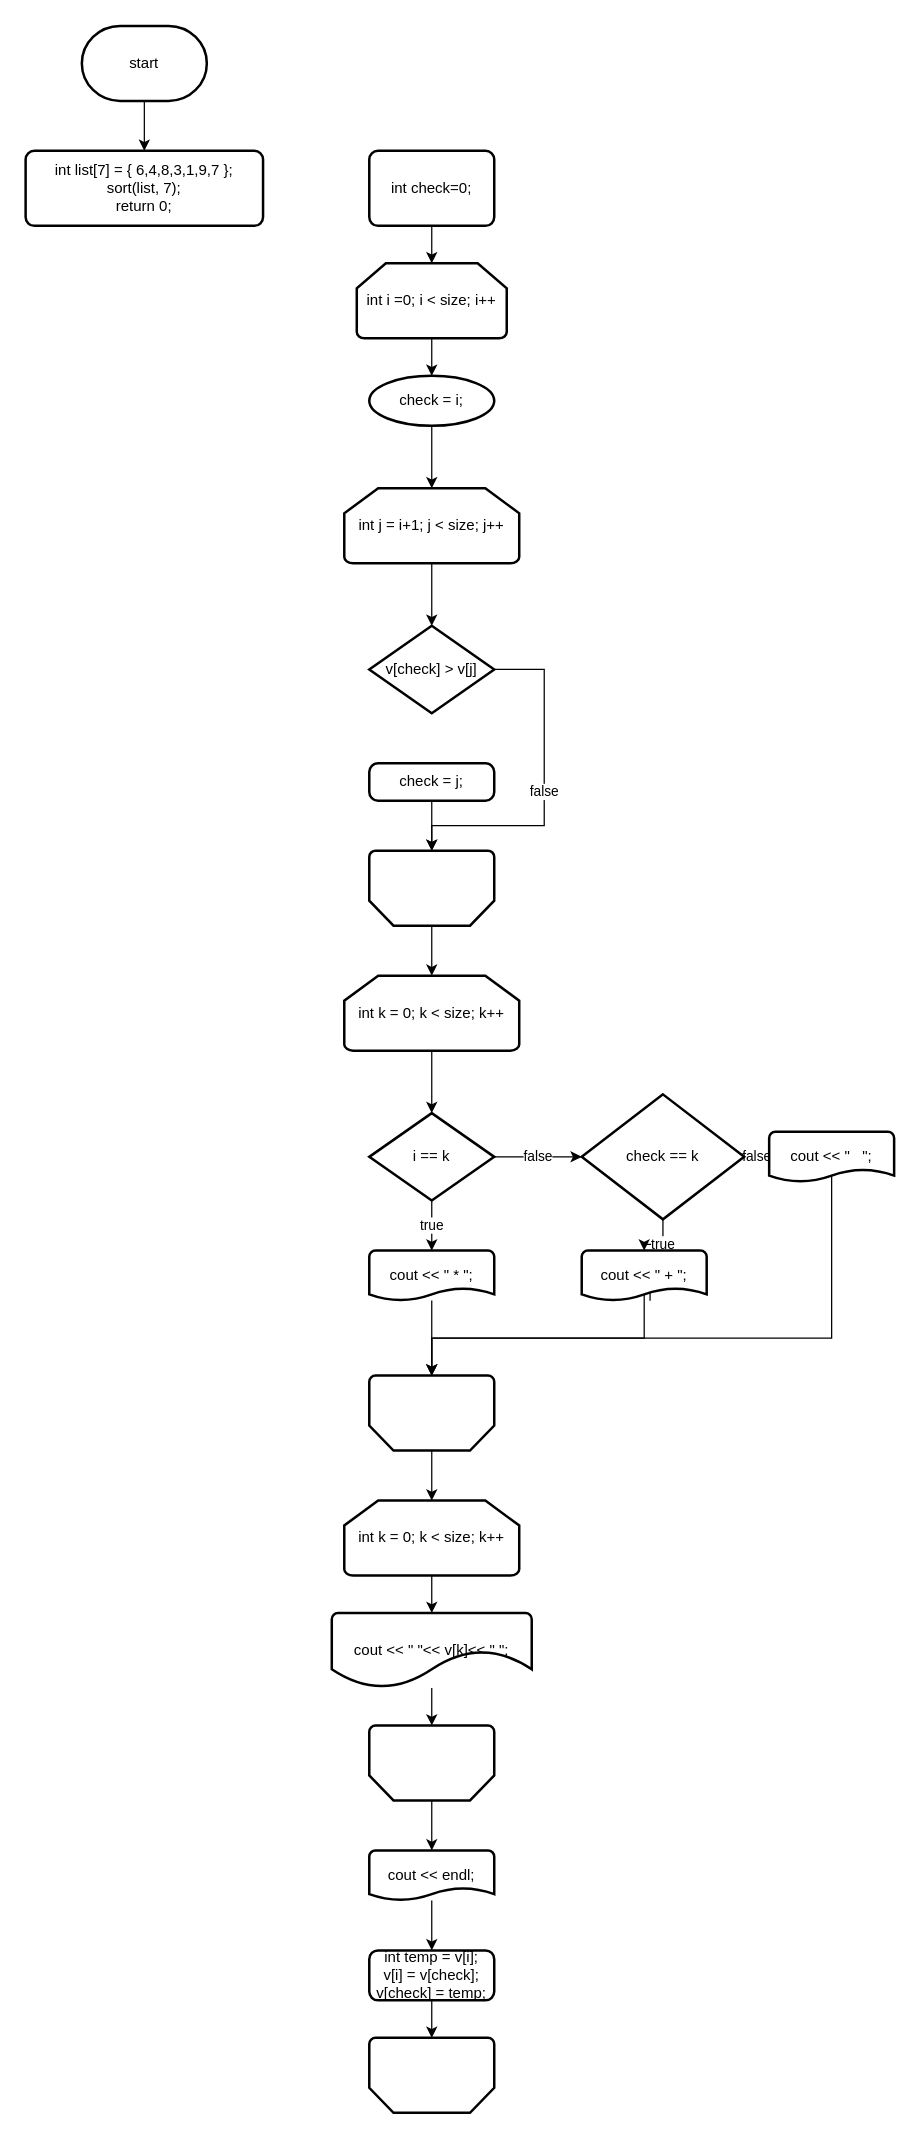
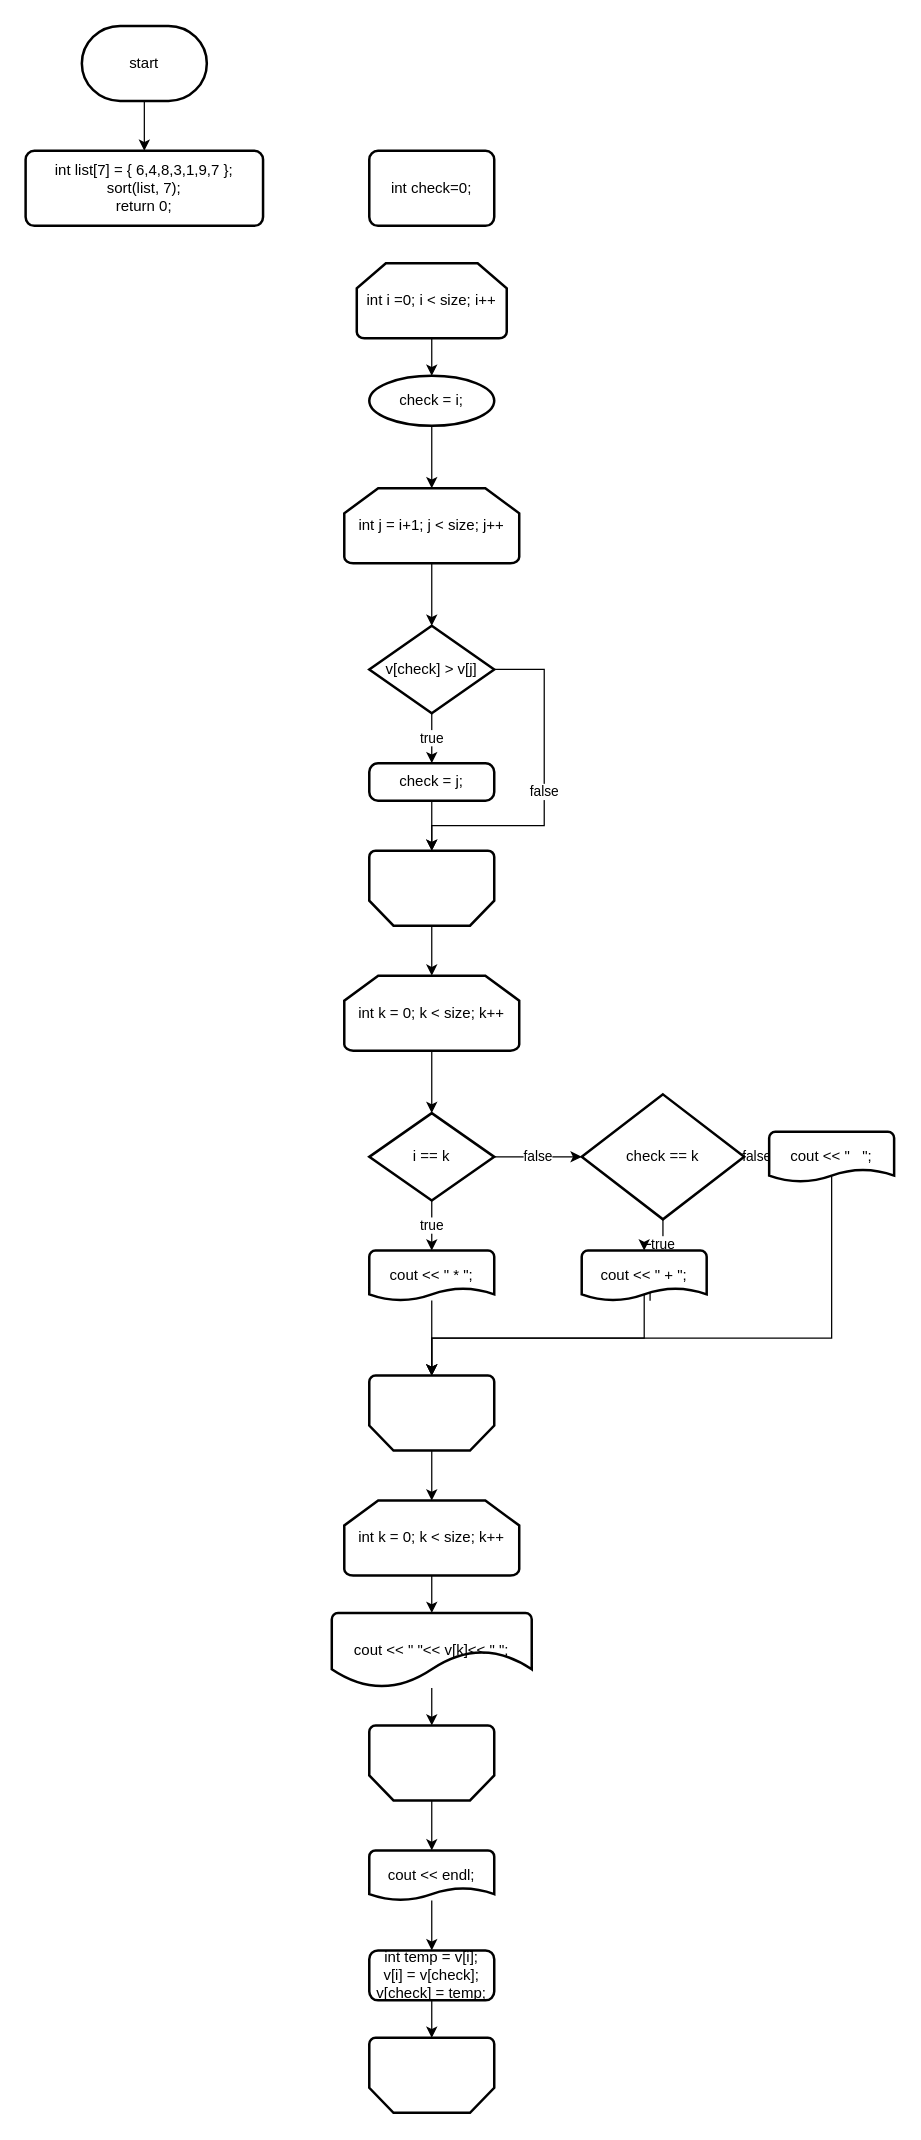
  <mxCell id="0" />
  <mxCell id="1" parent="0" />
  <mxCell id="2" style="edgeStyle=orthogonalEdgeStyle;rounded=0;orthogonalLoop=1;jettySize=auto;html=1;entryX=0.5;entryY=0;entryDx=0;entryDy=0;" edge="1" parent="1" source="3" target="4"><mxGeometry relative="1" as="geometry"><mxPoint x="115" y="150" as="targetPoint" /></mxGeometry></mxCell>
  <mxCell id="3" value="start" style="strokeWidth=2;html=1;shape=mxgraph.flowchart.terminator;whiteSpace=wrap;" vertex="1" parent="1"><mxGeometry x="65" y="20" width="100" height="60" as="geometry" /></mxCell>
  <mxCell id="4" value="int list[7] = { 6,4,8,3,1,9,7 };&lt;br&gt; sort(list, 7);&lt;br&gt;return 0;" style="rounded=1;whiteSpace=wrap;html=1;absoluteArcSize=1;arcSize=14;strokeWidth=2;" vertex="1" parent="1"><mxGeometry x="20" y="120" width="190" height="60" as="geometry" /></mxCell>
- <mxCell id="5" style="edgeStyle=orthogonalEdgeStyle;rounded=0;orthogonalLoop=1;jettySize=auto;html=1;entryX=0.5;entryY=0;entryDx=0;entryDy=0;entryPerimeter=0;" edge="1" parent="1" source="6" target="8"><mxGeometry relative="1" as="geometry"><mxPoint x="345" y="240" as="targetPoint" /></mxGeometry></mxCell>
  <mxCell id="6" value="int check=0;" style="rounded=1;whiteSpace=wrap;html=1;absoluteArcSize=1;arcSize=14;strokeWidth=2;" vertex="1" parent="1"><mxGeometry x="295" y="120" width="100" height="60" as="geometry" /></mxCell>
  <mxCell id="7" style="edgeStyle=orthogonalEdgeStyle;rounded=0;orthogonalLoop=1;jettySize=auto;html=1;entryX=0.5;entryY=0;entryDx=0;entryDy=0;" edge="1" parent="1" source="8" target="10"><mxGeometry relative="1" as="geometry" /></mxCell>
  <mxCell id="8" value="int i =0; i &lt; size; i++" style="strokeWidth=2;html=1;shape=mxgraph.flowchart.loop_limit;whiteSpace=wrap;" vertex="1" parent="1"><mxGeometry x="285" y="210" width="120" height="60" as="geometry" /></mxCell>
  <mxCell id="9" style="edgeStyle=orthogonalEdgeStyle;rounded=0;orthogonalLoop=1;jettySize=auto;html=1;entryX=0.5;entryY=0;entryDx=0;entryDy=0;entryPerimeter=0;" edge="1" parent="1" source="10" target="12"><mxGeometry relative="1" as="geometry" /></mxCell>
  <mxCell id="10" value="check = i;" style="ellipse;whiteSpace=wrap;html=1;absoluteArcSize=1;arcSize=14;strokeWidth=2;" vertex="1" parent="1"><mxGeometry x="295" y="300" width="100" height="40" as="geometry" /></mxCell>
  <mxCell id="11" style="edgeStyle=orthogonalEdgeStyle;rounded=0;orthogonalLoop=1;jettySize=auto;html=1;entryX=0.5;entryY=0;entryDx=0;entryDy=0;entryPerimeter=0;" edge="1" parent="1" source="12" target="15"><mxGeometry relative="1" as="geometry" /></mxCell>
  <mxCell id="12" value="int j = i+1; j &lt; size; j++" style="strokeWidth=2;html=1;shape=mxgraph.flowchart.loop_limit;whiteSpace=wrap;" vertex="1" parent="1"><mxGeometry x="275" y="390" width="140" height="60" as="geometry" /></mxCell>
  <mxCell id="13" value="false" style="edgeStyle=orthogonalEdgeStyle;rounded=0;orthogonalLoop=1;jettySize=auto;html=1;entryX=0.5;entryY=1;entryDx=0;entryDy=0;entryPerimeter=0;" edge="1" parent="1" source="15" target="19"><mxGeometry relative="1" as="geometry"><mxPoint x="465" y="535" as="targetPoint" /><Array as="points"><mxPoint x="435" y="535" /><mxPoint x="435" y="660" /><mxPoint x="345" y="660" /></Array></mxGeometry></mxCell>
+ <mxCell id="14" value="true" style="edgeStyle=orthogonalEdgeStyle;rounded=0;orthogonalLoop=1;jettySize=auto;html=1;entryX=0.5;entryY=0;entryDx=0;entryDy=0;" edge="1" parent="1" source="15" target="17"><mxGeometry relative="1" as="geometry"><mxPoint x="345" y="600" as="targetPoint" /></mxGeometry></mxCell>
  <mxCell id="15" value="v[check] &gt; v[j]" style="strokeWidth=2;html=1;shape=mxgraph.flowchart.decision;whiteSpace=wrap;" vertex="1" parent="1"><mxGeometry x="295" y="500" width="100" height="70" as="geometry" /></mxCell>
  <mxCell id="16" style="edgeStyle=orthogonalEdgeStyle;rounded=0;orthogonalLoop=1;jettySize=auto;html=1;entryX=0.5;entryY=1;entryDx=0;entryDy=0;entryPerimeter=0;" edge="1" parent="1" source="17" target="19"><mxGeometry relative="1" as="geometry" /></mxCell>
  <mxCell id="17" value="check = j;" style="rounded=1;whiteSpace=wrap;html=1;absoluteArcSize=1;arcSize=14;strokeWidth=2;" vertex="1" parent="1"><mxGeometry x="295" y="610" width="100" height="30" as="geometry" /></mxCell>
  <mxCell id="18" style="edgeStyle=orthogonalEdgeStyle;rounded=0;orthogonalLoop=1;jettySize=auto;html=1;entryX=0.5;entryY=0;entryDx=0;entryDy=0;entryPerimeter=0;" edge="1" parent="1" source="19" target="21"><mxGeometry relative="1" as="geometry" /></mxCell>
  <mxCell id="19" value="" style="strokeWidth=2;html=1;shape=mxgraph.flowchart.loop_limit;whiteSpace=wrap;rotation=-180;" vertex="1" parent="1"><mxGeometry x="295" y="680" width="100" height="60" as="geometry" /></mxCell>
  <mxCell id="20" style="edgeStyle=orthogonalEdgeStyle;rounded=0;orthogonalLoop=1;jettySize=auto;html=1;entryX=0.5;entryY=0;entryDx=0;entryDy=0;entryPerimeter=0;" edge="1" parent="1" source="21" target="24"><mxGeometry relative="1" as="geometry" /></mxCell>
  <mxCell id="21" value="int k = 0; k &amp;lt; size; k++" style="strokeWidth=2;html=1;shape=mxgraph.flowchart.loop_limit;whiteSpace=wrap;" vertex="1" parent="1"><mxGeometry x="275" y="780" width="140" height="60" as="geometry" /></mxCell>
  <mxCell id="22" value="true" style="edgeStyle=orthogonalEdgeStyle;rounded=0;orthogonalLoop=1;jettySize=auto;html=1;entryX=0.5;entryY=0;entryDx=0;entryDy=0;entryPerimeter=0;" edge="1" parent="1" source="24" target="33"><mxGeometry relative="1" as="geometry"><mxPoint x="345" y="1000" as="targetPoint" /></mxGeometry></mxCell>
  <mxCell id="23" value="false" style="edgeStyle=orthogonalEdgeStyle;rounded=0;orthogonalLoop=1;jettySize=auto;html=1;entryX=0;entryY=0.5;entryDx=0;entryDy=0;entryPerimeter=0;" edge="1" parent="1" source="24" target="30"><mxGeometry relative="1" as="geometry"><mxPoint x="495" y="925" as="targetPoint" /></mxGeometry></mxCell>
  <mxCell id="24" value="i == k" style="strokeWidth=2;html=1;shape=mxgraph.flowchart.decision;whiteSpace=wrap;" vertex="1" parent="1"><mxGeometry x="295" y="890" width="100" height="70" as="geometry" /></mxCell>
  <mxCell id="25" style="edgeStyle=orthogonalEdgeStyle;rounded=0;orthogonalLoop=1;jettySize=auto;html=1;entryX=0.5;entryY=1;entryDx=0;entryDy=0;entryPerimeter=0;exitX=0.5;exitY=1;exitDx=0;exitDy=0;exitPerimeter=0;" edge="1" parent="1" source="33" target="27"><mxGeometry relative="1" as="geometry"><mxPoint x="345" y="1030" as="sourcePoint" /><mxPoint x="345" y="1080" as="targetPoint" /><Array as="points"><mxPoint x="345" y="1040" /></Array></mxGeometry></mxCell>
  <mxCell id="26" style="edgeStyle=orthogonalEdgeStyle;rounded=0;orthogonalLoop=1;jettySize=auto;html=1;entryX=0.5;entryY=0;entryDx=0;entryDy=0;entryPerimeter=0;" edge="1" parent="1" source="27" target="37"><mxGeometry relative="1" as="geometry"><mxPoint x="345" y="1210" as="targetPoint" /></mxGeometry></mxCell>
  <mxCell id="27" value="" style="strokeWidth=2;html=1;shape=mxgraph.flowchart.loop_limit;whiteSpace=wrap;rotation=-180;" vertex="1" parent="1"><mxGeometry x="295" y="1100" width="100" height="60" as="geometry" /></mxCell>
  <mxCell id="28" value="false" style="edgeStyle=orthogonalEdgeStyle;rounded=0;orthogonalLoop=1;jettySize=auto;html=1;entryX=0;entryY=0.5;entryDx=0;entryDy=0;entryPerimeter=0;" edge="1" parent="1" source="30" target="35"><mxGeometry relative="1" as="geometry"><mxPoint x="615" y="927.429" as="targetPoint" /></mxGeometry></mxCell>
  <mxCell id="29" value="true" style="edgeStyle=orthogonalEdgeStyle;rounded=0;orthogonalLoop=1;jettySize=auto;html=1;entryX=0.5;entryY=0;entryDx=0;entryDy=0;entryPerimeter=0;" edge="1" parent="1" source="30" target="34"><mxGeometry relative="1" as="geometry"><mxPoint x="515" y="1000" as="targetPoint" /></mxGeometry></mxCell>
  <mxCell id="30" value="check == k" style="strokeWidth=2;html=1;shape=mxgraph.flowchart.decision;whiteSpace=wrap;" vertex="1" parent="1"><mxGeometry x="465" y="875" width="130" height="100" as="geometry" /></mxCell>
  <mxCell id="31" style="edgeStyle=orthogonalEdgeStyle;rounded=0;orthogonalLoop=1;jettySize=auto;html=1;entryX=0.5;entryY=1;entryDx=0;entryDy=0;entryPerimeter=0;exitX=0.5;exitY=1;exitDx=0;exitDy=0;exitPerimeter=0;" edge="1" parent="1" source="35" target="27"><mxGeometry relative="1" as="geometry"><mxPoint x="665" y="1010" as="targetPoint" /><mxPoint x="665" y="945" as="sourcePoint" /><Array as="points"><mxPoint x="665" y="940" /><mxPoint x="665" y="1070" /><mxPoint x="345" y="1070" /></Array></mxGeometry></mxCell>
  <mxCell id="32" style="edgeStyle=orthogonalEdgeStyle;rounded=0;orthogonalLoop=1;jettySize=auto;html=1;entryX=0.5;entryY=1;entryDx=0;entryDy=0;entryPerimeter=0;exitX=0.547;exitY=1.004;exitDx=0;exitDy=0;exitPerimeter=0;" edge="1" parent="1" source="34" target="27"><mxGeometry relative="1" as="geometry"><mxPoint x="515" y="1080" as="targetPoint" /><mxPoint x="515" y="1030" as="sourcePoint" /><Array as="points"><mxPoint x="515" y="1020" /><mxPoint x="515" y="1070" /><mxPoint x="345" y="1070" /></Array></mxGeometry></mxCell>
  <mxCell id="33" value="cout &lt;&lt; &quot; * &quot;;" style="strokeWidth=2;html=1;shape=mxgraph.flowchart.document2;whiteSpace=wrap;size=0.25;" vertex="1" parent="1"><mxGeometry x="295" y="1000" width="100" height="40" as="geometry" /></mxCell>
  <mxCell id="34" value="cout &lt;&lt; &quot; + &quot;;" style="strokeWidth=2;html=1;shape=mxgraph.flowchart.document2;whiteSpace=wrap;size=0.25;" vertex="1" parent="1"><mxGeometry x="465" y="1000" width="100" height="40" as="geometry" /></mxCell>
  <mxCell id="35" value="cout &lt;&lt; &quot;   &quot;;" style="strokeWidth=2;html=1;shape=mxgraph.flowchart.document2;whiteSpace=wrap;size=0.25;" vertex="1" parent="1"><mxGeometry x="615" y="905" width="100" height="40" as="geometry" /></mxCell>
  <mxCell id="36" style="edgeStyle=orthogonalEdgeStyle;rounded=0;orthogonalLoop=1;jettySize=auto;html=1;entryX=0.5;entryY=0;entryDx=0;entryDy=0;entryPerimeter=0;" edge="1" parent="1" source="37" target="39"><mxGeometry relative="1" as="geometry" /></mxCell>
  <mxCell id="37" value="int k = 0; k &lt; size; k++" style="strokeWidth=2;html=1;shape=mxgraph.flowchart.loop_limit;whiteSpace=wrap;" vertex="1" parent="1"><mxGeometry x="275" y="1200" width="140" height="60" as="geometry" /></mxCell>
  <mxCell id="38" style="edgeStyle=orthogonalEdgeStyle;rounded=0;orthogonalLoop=1;jettySize=auto;html=1;" edge="1" parent="1" source="39" target="41"><mxGeometry relative="1" as="geometry"><mxPoint x="345" y="1410" as="targetPoint" /></mxGeometry></mxCell>
  <mxCell id="39" value="cout &lt;&lt; &quot; &quot;&lt;&lt; v[k]&lt;&lt; &quot; &quot;;" style="strokeWidth=2;html=1;shape=mxgraph.flowchart.document2;whiteSpace=wrap;size=0.498;" vertex="1" parent="1"><mxGeometry x="265" y="1290" width="160" height="60" as="geometry" /></mxCell>
  <mxCell id="40" style="edgeStyle=orthogonalEdgeStyle;rounded=0;orthogonalLoop=1;jettySize=auto;html=1;entryX=0.5;entryY=0;entryDx=0;entryDy=0;entryPerimeter=0;" edge="1" parent="1" source="41" target="43"><mxGeometry relative="1" as="geometry" /></mxCell>
  <mxCell id="41" value="" style="strokeWidth=2;html=1;shape=mxgraph.flowchart.loop_limit;whiteSpace=wrap;rotation=-180;" vertex="1" parent="1"><mxGeometry x="295" y="1380" width="100" height="60" as="geometry" /></mxCell>
  <mxCell id="42" style="edgeStyle=orthogonalEdgeStyle;rounded=0;orthogonalLoop=1;jettySize=auto;html=1;entryX=0.5;entryY=0;entryDx=0;entryDy=0;" edge="1" parent="1" source="43" target="45"><mxGeometry relative="1" as="geometry"><mxPoint x="345" y="1560" as="targetPoint" /></mxGeometry></mxCell>
  <mxCell id="43" value="cout &lt;&lt; endl;" style="strokeWidth=2;html=1;shape=mxgraph.flowchart.document2;whiteSpace=wrap;size=0.25;" vertex="1" parent="1"><mxGeometry x="295" y="1480" width="100" height="40" as="geometry" /></mxCell>
  <mxCell id="44" style="edgeStyle=orthogonalEdgeStyle;rounded=0;orthogonalLoop=1;jettySize=auto;html=1;" edge="1" parent="1" source="45" target="46"><mxGeometry relative="1" as="geometry"><mxPoint x="345" y="1640" as="targetPoint" /></mxGeometry></mxCell>
  <mxCell id="45" value="int temp = v[i];&#10;  v[i] = v[check];&#10;  v[check] = temp;" style="rounded=1;whiteSpace=wrap;html=1;absoluteArcSize=1;arcSize=14;strokeWidth=2;" vertex="1" parent="1"><mxGeometry x="295" y="1560" width="100" height="40" as="geometry" /></mxCell>
  <mxCell id="46" value="" style="strokeWidth=2;html=1;shape=mxgraph.flowchart.loop_limit;whiteSpace=wrap;rotation=-180;" vertex="1" parent="1"><mxGeometry x="295" y="1630" width="100" height="60" as="geometry" /></mxCell>
